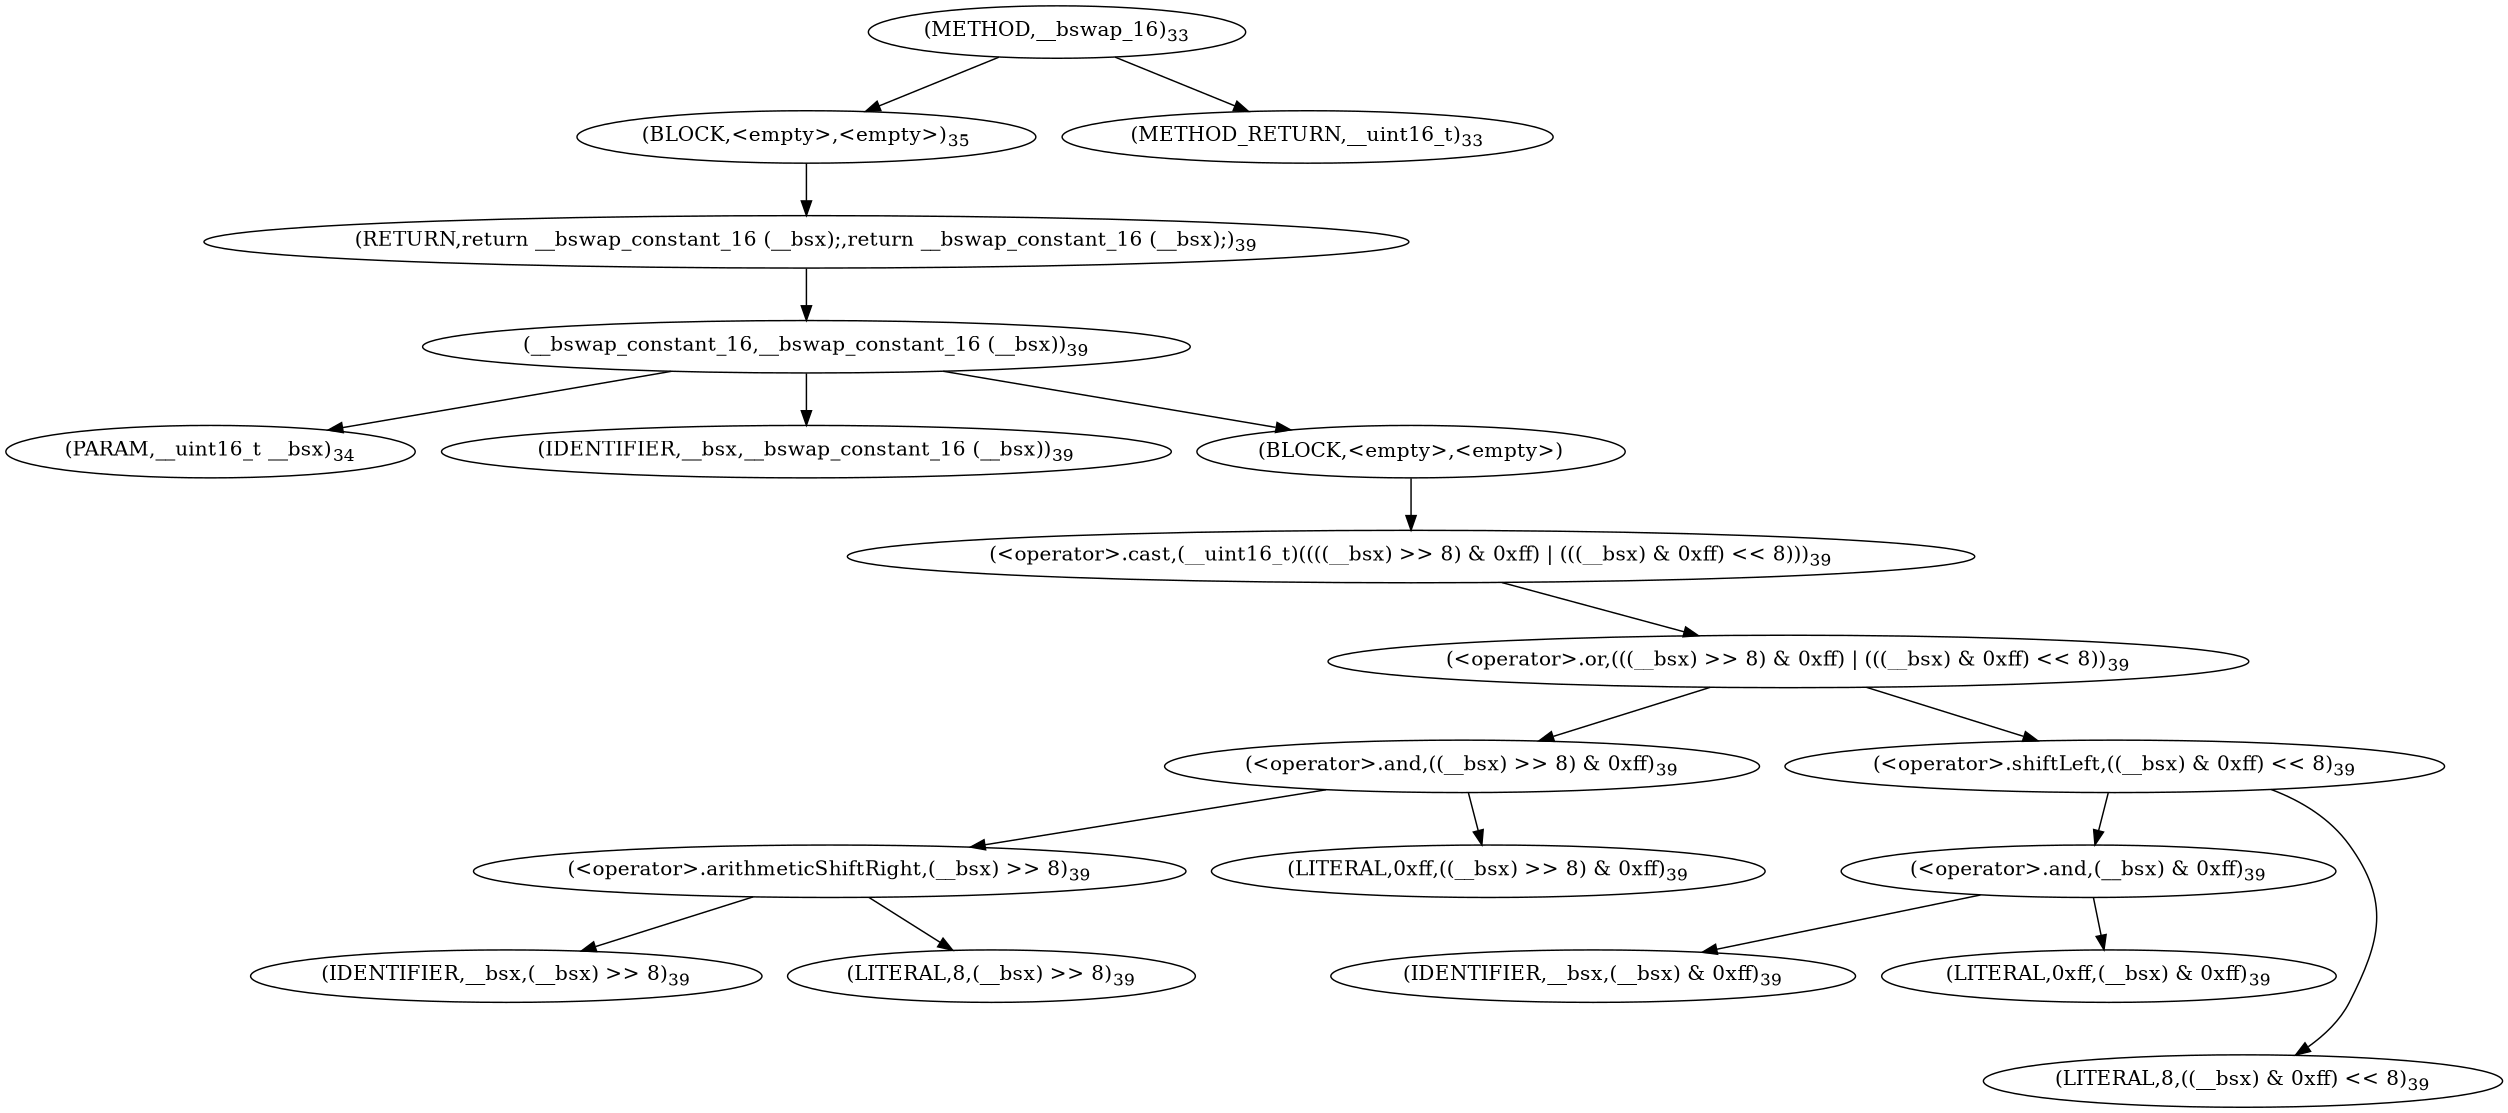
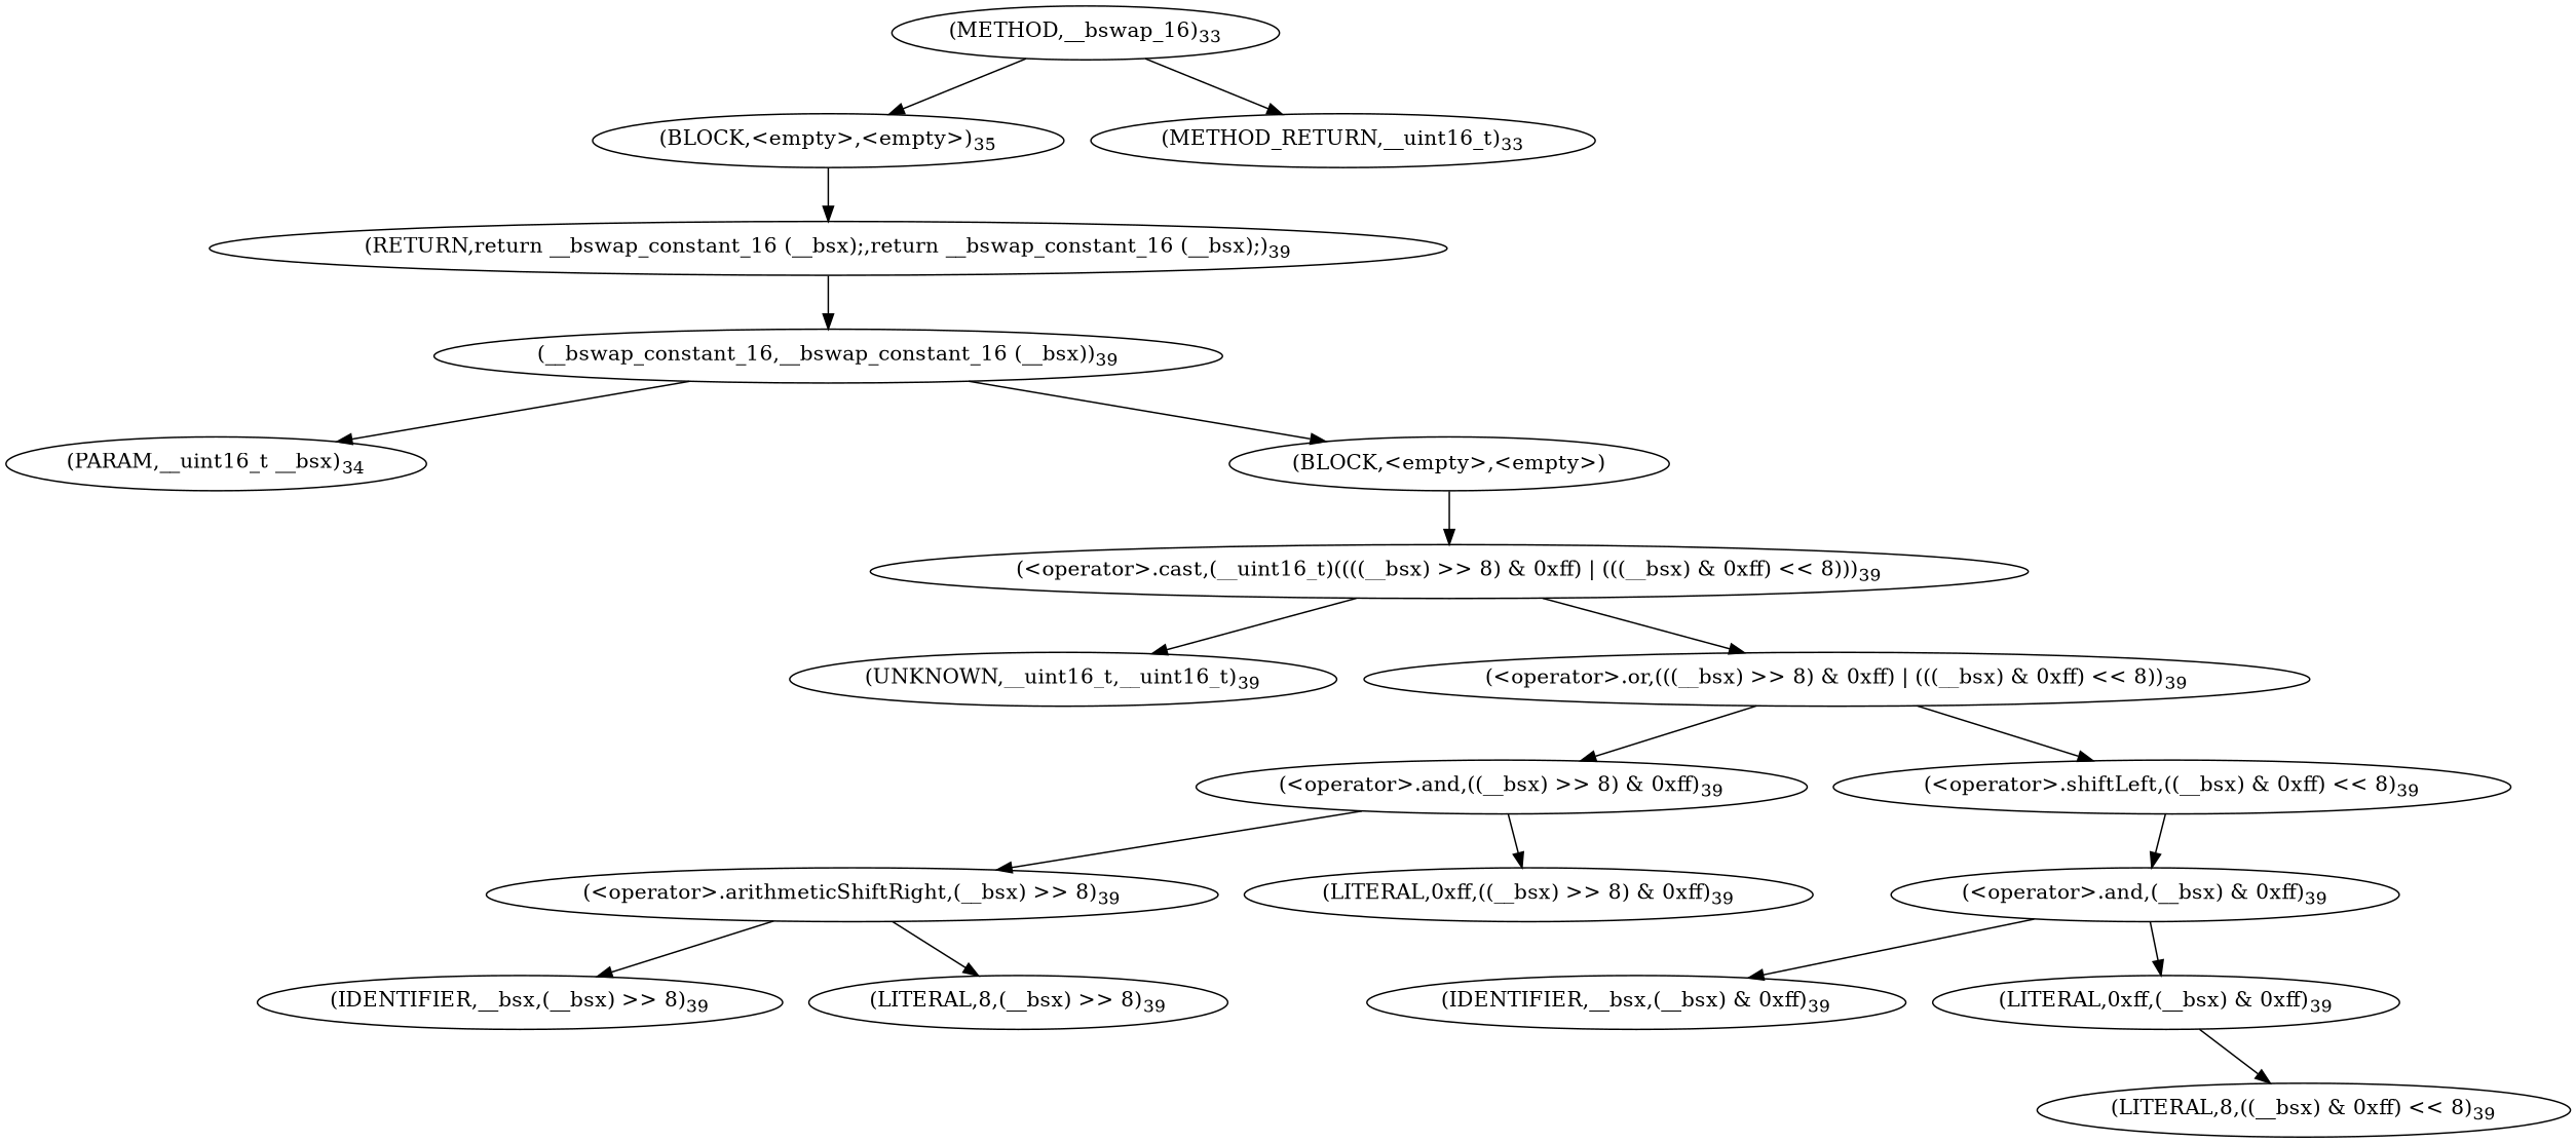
  digraph {
    n1 [label=<(METHOD,__bswap_16)<SUB>33</SUB>>]
    n2 [label=<(BLOCK,&lt;empty&gt;,&lt;empty&gt;)<SUB>35</SUB>>]
    n3 [label=<(METHOD_RETURN,__uint16_t)<SUB>33</SUB>>]
    n4 [label=<(PARAM,__uint16_t __bsx)<SUB>34</SUB>>]
    n5 [label=<(RETURN,return __bswap_constant_16 (__bsx);,return __bswap_constant_16 (__bsx);)<SUB>39</SUB>>]
    n6 [label=<(__bswap_constant_16,__bswap_constant_16 (__bsx))<SUB>39</SUB>>]
-   n7 [label=<(IDENTIFIER,__bsx,__bswap_constant_16 (__bsx))<SUB>39</SUB>>]
    n8 [label=<(BLOCK,&lt;empty&gt;,&lt;empty&gt;)>]
    n9 [label=<(&lt;operator&gt;.cast,(__uint16_t)((((__bsx) &gt;&gt; 8) &amp; 0xff) | (((__bsx) &amp; 0xff) &lt;&lt; 8)))<SUB>39</SUB>>]
+   n10 [label=<(UNKNOWN,__uint16_t,__uint16_t)<SUB>39</SUB>>]
    n11 [label=<(&lt;operator&gt;.or,(((__bsx) &gt;&gt; 8) &amp; 0xff) | (((__bsx) &amp; 0xff) &lt;&lt; 8))<SUB>39</SUB>>]
    n12 [label=<(&lt;operator&gt;.and,((__bsx) &gt;&gt; 8) &amp; 0xff)<SUB>39</SUB>>]
    n13 [label=<(&lt;operator&gt;.shiftLeft,((__bsx) &amp; 0xff) &lt;&lt; 8)<SUB>39</SUB>>]
    n14 [label=<(&lt;operator&gt;.arithmeticShiftRight,(__bsx) &gt;&gt; 8)<SUB>39</SUB>>]
    n15 [label=<(LITERAL,0xff,((__bsx) &gt;&gt; 8) &amp; 0xff)<SUB>39</SUB>>]
    n16 [label=<(&lt;operator&gt;.and,(__bsx) &amp; 0xff)<SUB>39</SUB>>]
    n17 [label=<(LITERAL,8,((__bsx) &amp; 0xff) &lt;&lt; 8)<SUB>39</SUB>>]
    n18 [label=<(IDENTIFIER,__bsx,(__bsx) &gt;&gt; 8)<SUB>39</SUB>>]
    n19 [label=<(LITERAL,8,(__bsx) &gt;&gt; 8)<SUB>39</SUB>>]
    n20 [label=<(IDENTIFIER,__bsx,(__bsx) &amp; 0xff)<SUB>39</SUB>>]
    n21 [label=<(LITERAL,0xff,(__bsx) &amp; 0xff)<SUB>39</SUB>>]
    n1 -> n2
    n1 -> n3
    n2 -> n5
    n5 -> n6
    n6 -> n4
-   n6 -> n7
    n6 -> n8
    n8 -> n9
+   n9 -> n10
    n9 -> n11
    n11 -> n12
    n11 -> n13
    n12 -> n14
    n12 -> n15
    n13 -> n16
-   n13 -> n17
+   n21 -> n17
    n14 -> n18
    n14 -> n19
    n16 -> n20
    n16 -> n21
  }
